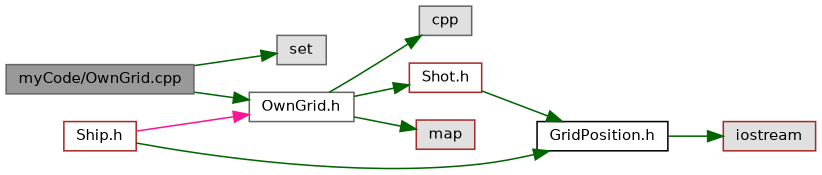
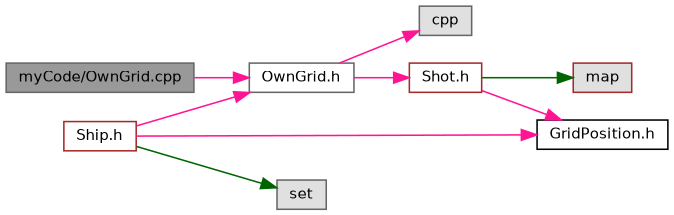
  digraph {
    rankdir=LR
    node [color=gray40 fillcolor=white fontname=Helvetica fontsize=10 shape=box style=filled]
    edge [color=darkgreen fontname=Helvetica fontsize=10 labelfontname=Helvetica labelfontsize=10 style=solid]
    n1 [fillcolor=grey60 fontcolor=black height=0.2 label="myCode/OwnGrid.cpp" width=0.4]
    n2 [height=0.2 label="OwnGrid.h" width=0.4]
    n3 [fillcolor="#E0E0E0" height=0.2 label=cpp width=0.4]
    n4 [color=brown height=0.2 label="Shot.h" width=0.4]
    n5 [color=brown fillcolor="#E0E0E0" height=0.2 label=map width=0.4]
    n6 [color=brown height=0.2 label="Ship.h" width=0.4]
    n7 [color=black height=0.2 label="GridPosition.h" width=0.4]
    n8 [fillcolor="#E0E0E0" height=0.2 label=set width=0.4]
-   n9 [color=brown fillcolor="#E0E0E0" height=0.2 label=iostream width=0.4]
-   n1 -> n2
-   n2 -> n3
-   n2 -> n4
-   n2 -> n5
-   n4 -> n7
+   n1 -> n2 [color=deeppink]
+   n2 -> n3 [color=deeppink]
+   n2 -> n4 [color=deeppink]
+   n4 -> n5
+   n4 -> n7 [color=deeppink]
    n6 -> n2 [color=deeppink]
-   n6 -> n7
-   n1 -> n8
-   n7 -> n9
+   n6 -> n7 [color=deeppink]
+   n6 -> n8
  }
